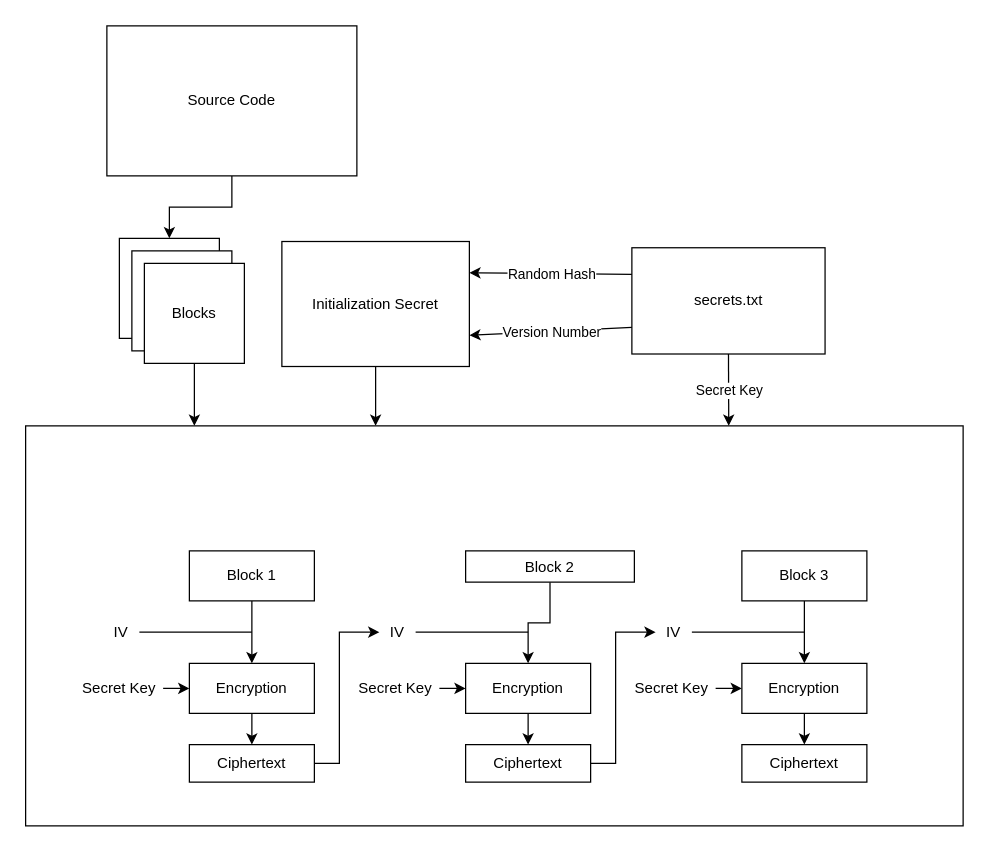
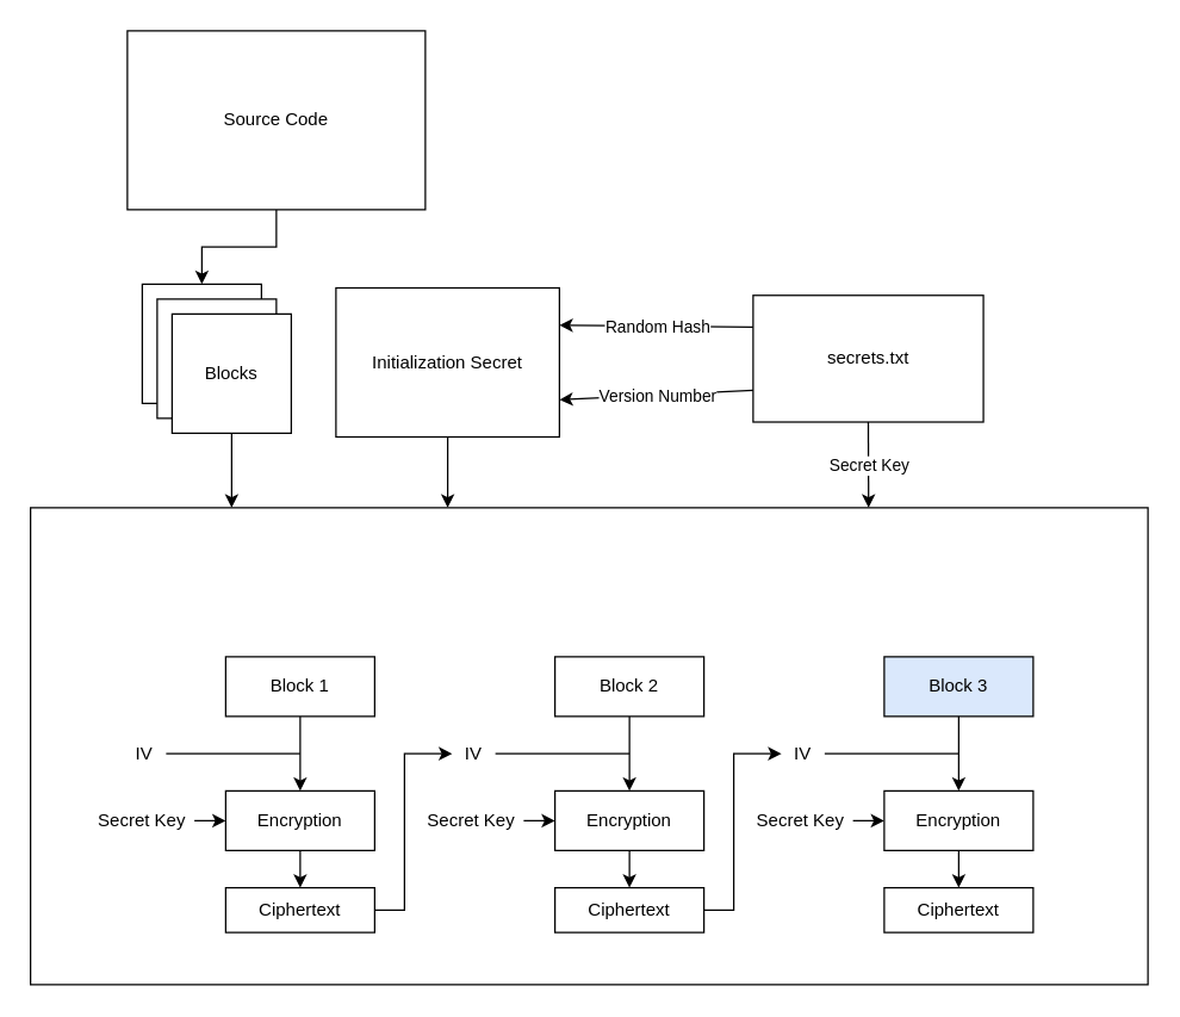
  <mxCell id="0" />
  <mxCell id="1" parent="0" />
  <mxCell id="2" value="" style="whiteSpace=wrap;html=1;aspect=fixed;" vertex="1" parent="1"><mxGeometry x="95" y="190" width="80" height="80" as="geometry" /></mxCell>
  <mxCell id="3" value="" style="whiteSpace=wrap;html=1;aspect=fixed;" vertex="1" parent="1"><mxGeometry x="105" y="200" width="80" height="80" as="geometry" /></mxCell>
  <mxCell id="4" style="edgeStyle=orthogonalEdgeStyle;rounded=0;orthogonalLoop=1;jettySize=auto;html=1;exitX=0.5;exitY=1;exitDx=0;exitDy=0;entryX=0.5;entryY=0;entryDx=0;entryDy=0;fontSize=18;" edge="1" parent="1" source="5"><mxGeometry relative="1" as="geometry"><mxPoint x="155" y="340" as="targetPoint" /></mxGeometry></mxCell>
  <mxCell id="5" value="Blocks" style="whiteSpace=wrap;html=1;aspect=fixed;" vertex="1" parent="1"><mxGeometry x="115" y="210" width="80" height="80" as="geometry" /></mxCell>
  <mxCell id="6" style="edgeStyle=orthogonalEdgeStyle;rounded=0;orthogonalLoop=1;jettySize=auto;html=1;exitX=0.5;exitY=1;exitDx=0;exitDy=0;entryX=0.5;entryY=0;entryDx=0;entryDy=0;" edge="1" parent="1" source="7" target="2"><mxGeometry relative="1" as="geometry" /></mxCell>
  <mxCell id="7" value="Source Code" style="rounded=0;whiteSpace=wrap;html=1;" vertex="1" parent="1"><mxGeometry x="85" y="20" width="200" height="120" as="geometry" /></mxCell>
  <mxCell id="8" value="secrets.txt" style="rounded=0;whiteSpace=wrap;html=1;" vertex="1" parent="1"><mxGeometry x="505" y="197.5" width="154.55" height="85" as="geometry" /></mxCell>
  <mxCell id="9" style="edgeStyle=orthogonalEdgeStyle;rounded=0;orthogonalLoop=1;jettySize=auto;html=1;exitX=0.5;exitY=1;exitDx=0;exitDy=0;entryX=0.5;entryY=0;entryDx=0;entryDy=0;fontSize=18;" edge="1" parent="1" source="10"><mxGeometry relative="1" as="geometry"><mxPoint x="300" y="340" as="targetPoint" /></mxGeometry></mxCell>
  <mxCell id="10" value="Initialization Secret" style="rounded=0;whiteSpace=wrap;html=1;" vertex="1" parent="1"><mxGeometry x="225" y="192.5" width="150" height="100" as="geometry" /></mxCell>
  <mxCell id="11" value="" style="endArrow=classic;html=1;rounded=0;exitX=0;exitY=0.25;exitDx=0;exitDy=0;entryX=1;entryY=0.25;entryDx=0;entryDy=0;" edge="1" parent="1" source="8" target="10"><mxGeometry relative="1" as="geometry"><mxPoint x="365" y="370" as="sourcePoint" /><mxPoint x="465" y="370" as="targetPoint" /></mxGeometry></mxCell>
  <mxCell id="12" value="Random Hash" style="edgeLabel;resizable=0;html=1;align=center;verticalAlign=middle;" connectable="0" vertex="1" parent="11"><mxGeometry relative="1" as="geometry" /></mxCell>
  <mxCell id="13" value="" style="endArrow=classic;html=1;rounded=0;exitX=0;exitY=0.75;exitDx=0;exitDy=0;entryX=1;entryY=0.75;entryDx=0;entryDy=0;" edge="1" parent="1" source="8" target="10"><mxGeometry relative="1" as="geometry"><mxPoint x="365" y="370" as="sourcePoint" /><mxPoint x="465" y="370" as="targetPoint" /></mxGeometry></mxCell>
  <mxCell id="14" value="Version Number" style="edgeLabel;resizable=0;html=1;align=center;verticalAlign=middle;" connectable="0" vertex="1" parent="13"><mxGeometry relative="1" as="geometry" /></mxCell>
  <mxCell id="15" value="" style="rounded=0;whiteSpace=wrap;html=1;" vertex="1" parent="1"><mxGeometry x="20" y="340" width="750" height="320" as="geometry" /></mxCell>
  <mxCell id="16" style="edgeStyle=orthogonalEdgeStyle;rounded=0;orthogonalLoop=1;jettySize=auto;html=1;exitX=0.5;exitY=1;exitDx=0;exitDy=0;entryX=0.5;entryY=0;entryDx=0;entryDy=0;" edge="1" parent="1" target="20"><mxGeometry relative="1" as="geometry"><mxPoint x="201" y="570" as="sourcePoint" /></mxGeometry></mxCell>
  <mxCell id="17" style="edgeStyle=orthogonalEdgeStyle;rounded=0;orthogonalLoop=1;jettySize=auto;html=1;exitX=1;exitY=0.5;exitDx=0;exitDy=0;entryX=0;entryY=0.5;entryDx=0;entryDy=0;" edge="1" parent="1" source="18"><mxGeometry relative="1" as="geometry"><mxPoint x="151" y="550" as="targetPoint" /></mxGeometry></mxCell>
  <mxCell id="18" value="Secret Key" style="text;html=1;strokeColor=none;fillColor=none;align=center;verticalAlign=middle;whiteSpace=wrap;rounded=0;" vertex="1" parent="1"><mxGeometry x="60" y="535" width="70" height="30" as="geometry" /></mxCell>
  <mxCell id="19" style="edgeStyle=orthogonalEdgeStyle;rounded=0;orthogonalLoop=1;jettySize=auto;html=1;exitX=1;exitY=0.5;exitDx=0;exitDy=0;entryX=0;entryY=0.5;entryDx=0;entryDy=0;" edge="1" parent="1" source="20" target="30"><mxGeometry relative="1" as="geometry"><Array as="points"><mxPoint x="271" y="610" /><mxPoint x="271" y="505" /></Array></mxGeometry></mxCell>
  <mxCell id="20" value="Ciphertext" style="rounded=0;whiteSpace=wrap;html=1;" vertex="1" parent="1"><mxGeometry x="151" y="595" width="100" height="30" as="geometry" /></mxCell>
  <mxCell id="21" value="IV" style="text;html=1;strokeColor=none;fillColor=none;align=center;verticalAlign=middle;whiteSpace=wrap;rounded=0;" vertex="1" parent="1"><mxGeometry x="82" y="490" width="29" height="30" as="geometry" /></mxCell>
  <mxCell id="22" value="Encryption" style="rounded=0;whiteSpace=wrap;html=1;" vertex="1" parent="1"><mxGeometry x="151" y="530" width="100" height="40" as="geometry" /></mxCell>
  <mxCell id="23" style="edgeStyle=orthogonalEdgeStyle;rounded=0;orthogonalLoop=1;jettySize=auto;html=1;exitX=0.5;exitY=1;exitDx=0;exitDy=0;entryX=0.5;entryY=0;entryDx=0;entryDy=0;" edge="1" parent="1" source="24" target="22"><mxGeometry relative="1" as="geometry" /></mxCell>
  <mxCell id="24" value="Block 1" style="rounded=0;whiteSpace=wrap;html=1;" vertex="1" parent="1"><mxGeometry x="151" y="440" width="100" height="40" as="geometry" /></mxCell>
  <mxCell id="25" value="" style="endArrow=none;html=1;rounded=0;exitX=1;exitY=0.5;exitDx=0;exitDy=0;" edge="1" parent="1" source="21"><mxGeometry width="50" height="50" relative="1" as="geometry"><mxPoint x="86" y="505" as="sourcePoint" /><mxPoint x="201" y="505" as="targetPoint" /></mxGeometry></mxCell>
  <mxCell id="26" style="edgeStyle=orthogonalEdgeStyle;rounded=0;orthogonalLoop=1;jettySize=auto;html=1;exitX=0.5;exitY=1;exitDx=0;exitDy=0;entryX=0.5;entryY=0;entryDx=0;entryDy=0;" edge="1" parent="1" target="29"><mxGeometry relative="1" as="geometry"><mxPoint x="422" y="570" as="sourcePoint" /></mxGeometry></mxCell>
  <mxCell id="27" style="edgeStyle=orthogonalEdgeStyle;rounded=0;orthogonalLoop=1;jettySize=auto;html=1;exitX=1;exitY=0.5;exitDx=0;exitDy=0;entryX=0;entryY=0.5;entryDx=0;entryDy=0;" edge="1" parent="1" source="28"><mxGeometry relative="1" as="geometry"><mxPoint x="372" y="550" as="targetPoint" /></mxGeometry></mxCell>
  <mxCell id="28" value="Secret Key" style="text;html=1;strokeColor=none;fillColor=none;align=center;verticalAlign=middle;whiteSpace=wrap;rounded=0;" vertex="1" parent="1"><mxGeometry x="281" y="535" width="70" height="30" as="geometry" /></mxCell>
  <mxCell id="29" value="Ciphertext" style="rounded=0;whiteSpace=wrap;html=1;" vertex="1" parent="1"><mxGeometry x="372" y="595" width="100" height="30" as="geometry" /></mxCell>
  <mxCell id="30" value="IV" style="text;html=1;strokeColor=none;fillColor=none;align=center;verticalAlign=middle;whiteSpace=wrap;rounded=0;" vertex="1" parent="1"><mxGeometry x="303" y="490" width="29" height="30" as="geometry" /></mxCell>
  <mxCell id="31" value="Encryption" style="rounded=0;whiteSpace=wrap;html=1;" vertex="1" parent="1"><mxGeometry x="372" y="530" width="100" height="40" as="geometry" /></mxCell>
  <mxCell id="32" style="edgeStyle=orthogonalEdgeStyle;rounded=0;orthogonalLoop=1;jettySize=auto;html=1;exitX=0.5;exitY=1;exitDx=0;exitDy=0;entryX=0.5;entryY=0;entryDx=0;entryDy=0;" edge="1" parent="1" source="33" target="31"><mxGeometry relative="1" as="geometry" /></mxCell>
- <mxCell id="33" value="Block 2" style="rounded=0;whiteSpace=wrap;html=1;" vertex="1" parent="1"><mxGeometry x="372" y="440" width="135" height="25" as="geometry" /></mxCell>
+ <mxCell id="33" value="Block 2" style="rounded=0;whiteSpace=wrap;html=1;" vertex="1" parent="1"><mxGeometry x="372" y="440" width="100" height="40" as="geometry" /></mxCell>
  <mxCell id="34" value="" style="endArrow=none;html=1;rounded=0;exitX=1;exitY=0.5;exitDx=0;exitDy=0;" edge="1" parent="1" source="30"><mxGeometry width="50" height="50" relative="1" as="geometry"><mxPoint x="307" y="505" as="sourcePoint" /><mxPoint x="422" y="505" as="targetPoint" /></mxGeometry></mxCell>
  <mxCell id="35" style="edgeStyle=orthogonalEdgeStyle;rounded=0;orthogonalLoop=1;jettySize=auto;html=1;exitX=1;exitY=0.5;exitDx=0;exitDy=0;entryX=0;entryY=0.5;entryDx=0;entryDy=0;" edge="1" parent="1" target="40"><mxGeometry relative="1" as="geometry"><mxPoint x="472" y="610" as="sourcePoint" /><Array as="points"><mxPoint x="492" y="610" /><mxPoint x="492" y="505" /></Array></mxGeometry></mxCell>
  <mxCell id="36" style="edgeStyle=orthogonalEdgeStyle;rounded=0;orthogonalLoop=1;jettySize=auto;html=1;exitX=0.5;exitY=1;exitDx=0;exitDy=0;entryX=0.5;entryY=0;entryDx=0;entryDy=0;" edge="1" parent="1" target="39"><mxGeometry relative="1" as="geometry"><mxPoint x="643" y="570" as="sourcePoint" /></mxGeometry></mxCell>
  <mxCell id="37" style="edgeStyle=orthogonalEdgeStyle;rounded=0;orthogonalLoop=1;jettySize=auto;html=1;exitX=1;exitY=0.5;exitDx=0;exitDy=0;entryX=0;entryY=0.5;entryDx=0;entryDy=0;" edge="1" parent="1" source="38"><mxGeometry relative="1" as="geometry"><mxPoint x="593" y="550" as="targetPoint" /></mxGeometry></mxCell>
  <mxCell id="38" value="Secret Key" style="text;html=1;strokeColor=none;fillColor=none;align=center;verticalAlign=middle;whiteSpace=wrap;rounded=0;" vertex="1" parent="1"><mxGeometry x="502" y="535" width="70" height="30" as="geometry" /></mxCell>
  <mxCell id="39" value="Ciphertext" style="rounded=0;whiteSpace=wrap;html=1;" vertex="1" parent="1"><mxGeometry x="593" y="595" width="100" height="30" as="geometry" /></mxCell>
  <mxCell id="40" value="IV" style="text;html=1;strokeColor=none;fillColor=none;align=center;verticalAlign=middle;whiteSpace=wrap;rounded=0;" vertex="1" parent="1"><mxGeometry x="524" y="490" width="29" height="30" as="geometry" /></mxCell>
  <mxCell id="41" value="Encryption" style="rounded=0;whiteSpace=wrap;html=1;" vertex="1" parent="1"><mxGeometry x="593" y="530" width="100" height="40" as="geometry" /></mxCell>
  <mxCell id="42" style="edgeStyle=orthogonalEdgeStyle;rounded=0;orthogonalLoop=1;jettySize=auto;html=1;exitX=0.5;exitY=1;exitDx=0;exitDy=0;entryX=0.5;entryY=0;entryDx=0;entryDy=0;" edge="1" parent="1" source="43" target="41"><mxGeometry relative="1" as="geometry" /></mxCell>
- <mxCell id="43" value="Block 3" style="rounded=0;whiteSpace=wrap;html=1;" vertex="1" parent="1"><mxGeometry x="593" y="440" width="100" height="40" as="geometry" /></mxCell>
+ <mxCell id="43" value="Block 3" style="rounded=0;whiteSpace=wrap;html=1;fillColor=#dae8fc;" vertex="1" parent="1"><mxGeometry x="593" y="440" width="100" height="40" as="geometry" /></mxCell>
  <mxCell id="44" value="" style="endArrow=none;html=1;rounded=0;exitX=1;exitY=0.5;exitDx=0;exitDy=0;" edge="1" parent="1" source="40"><mxGeometry width="50" height="50" relative="1" as="geometry"><mxPoint x="528" y="505" as="sourcePoint" /><mxPoint x="643" y="505" as="targetPoint" /></mxGeometry></mxCell>
  <mxCell id="45" value="" style="endArrow=classic;html=1;rounded=0;exitX=0.5;exitY=1;exitDx=0;exitDy=0;entryX=0.75;entryY=0;entryDx=0;entryDy=0;" edge="1" parent="1" source="8" target="15"><mxGeometry relative="1" as="geometry"><mxPoint x="395" y="350" as="sourcePoint" /><mxPoint x="495" y="350" as="targetPoint" /></mxGeometry></mxCell>
  <mxCell id="46" value="Secret Key" style="edgeLabel;resizable=0;html=1;align=center;verticalAlign=middle;" connectable="0" vertex="1" parent="45"><mxGeometry relative="1" as="geometry" /></mxCell>
